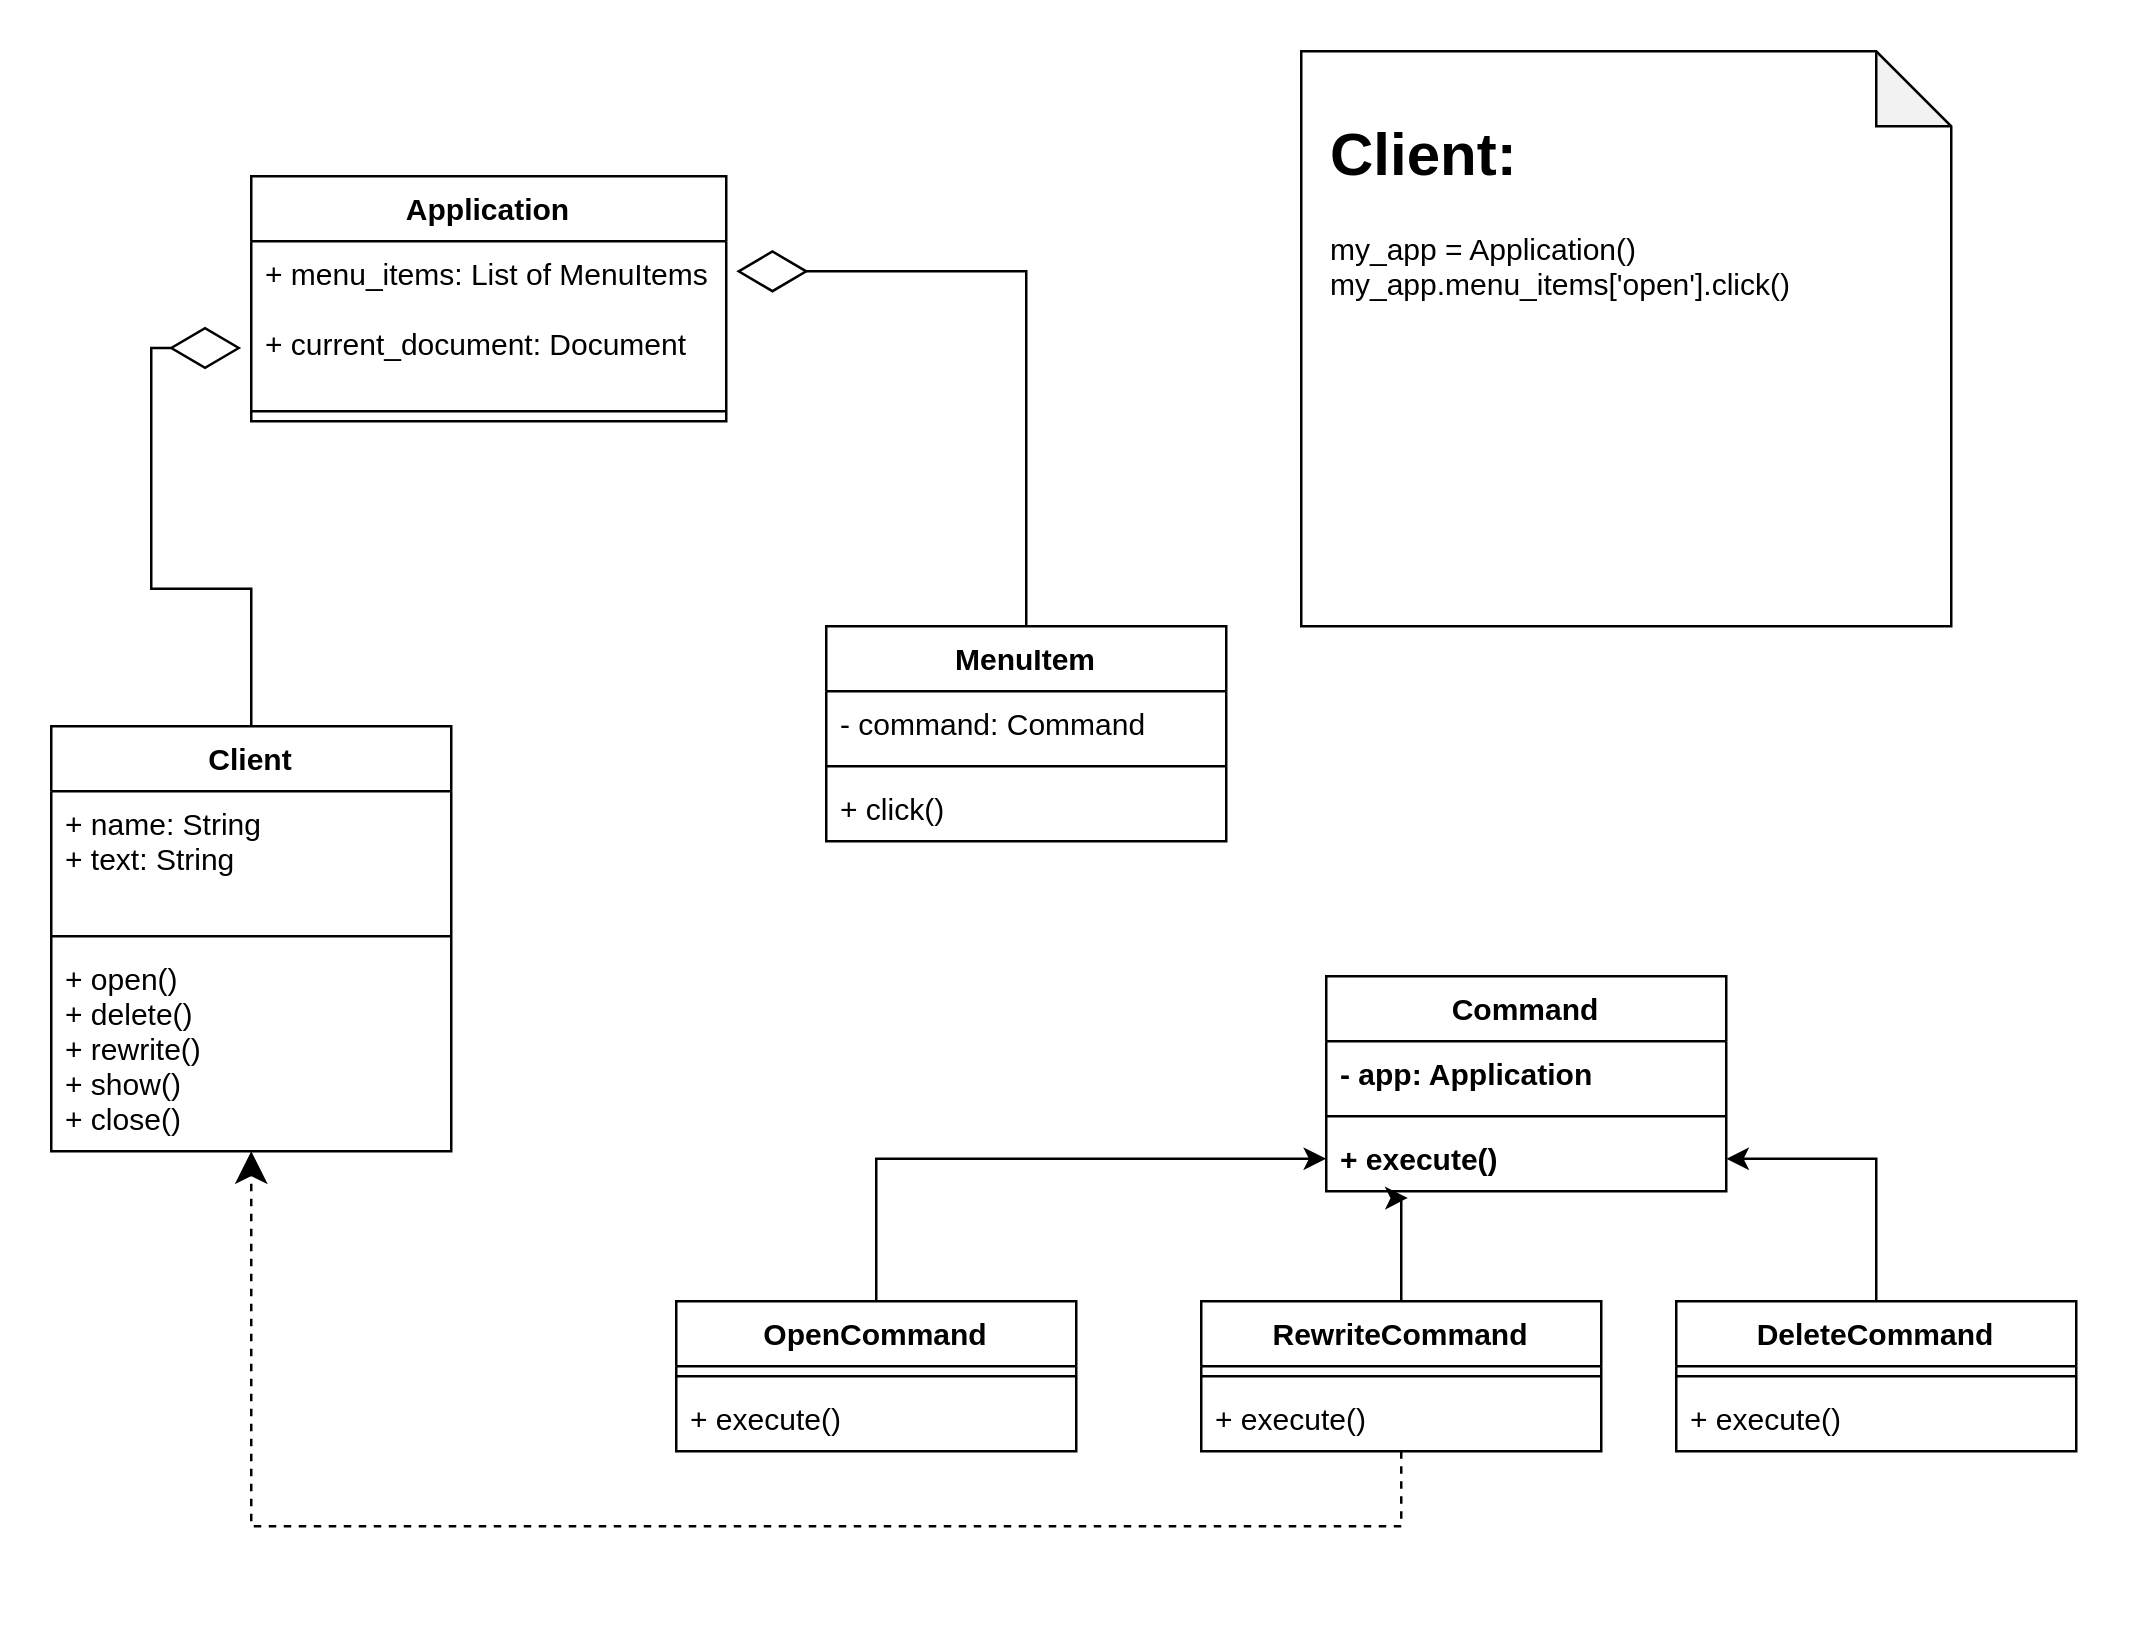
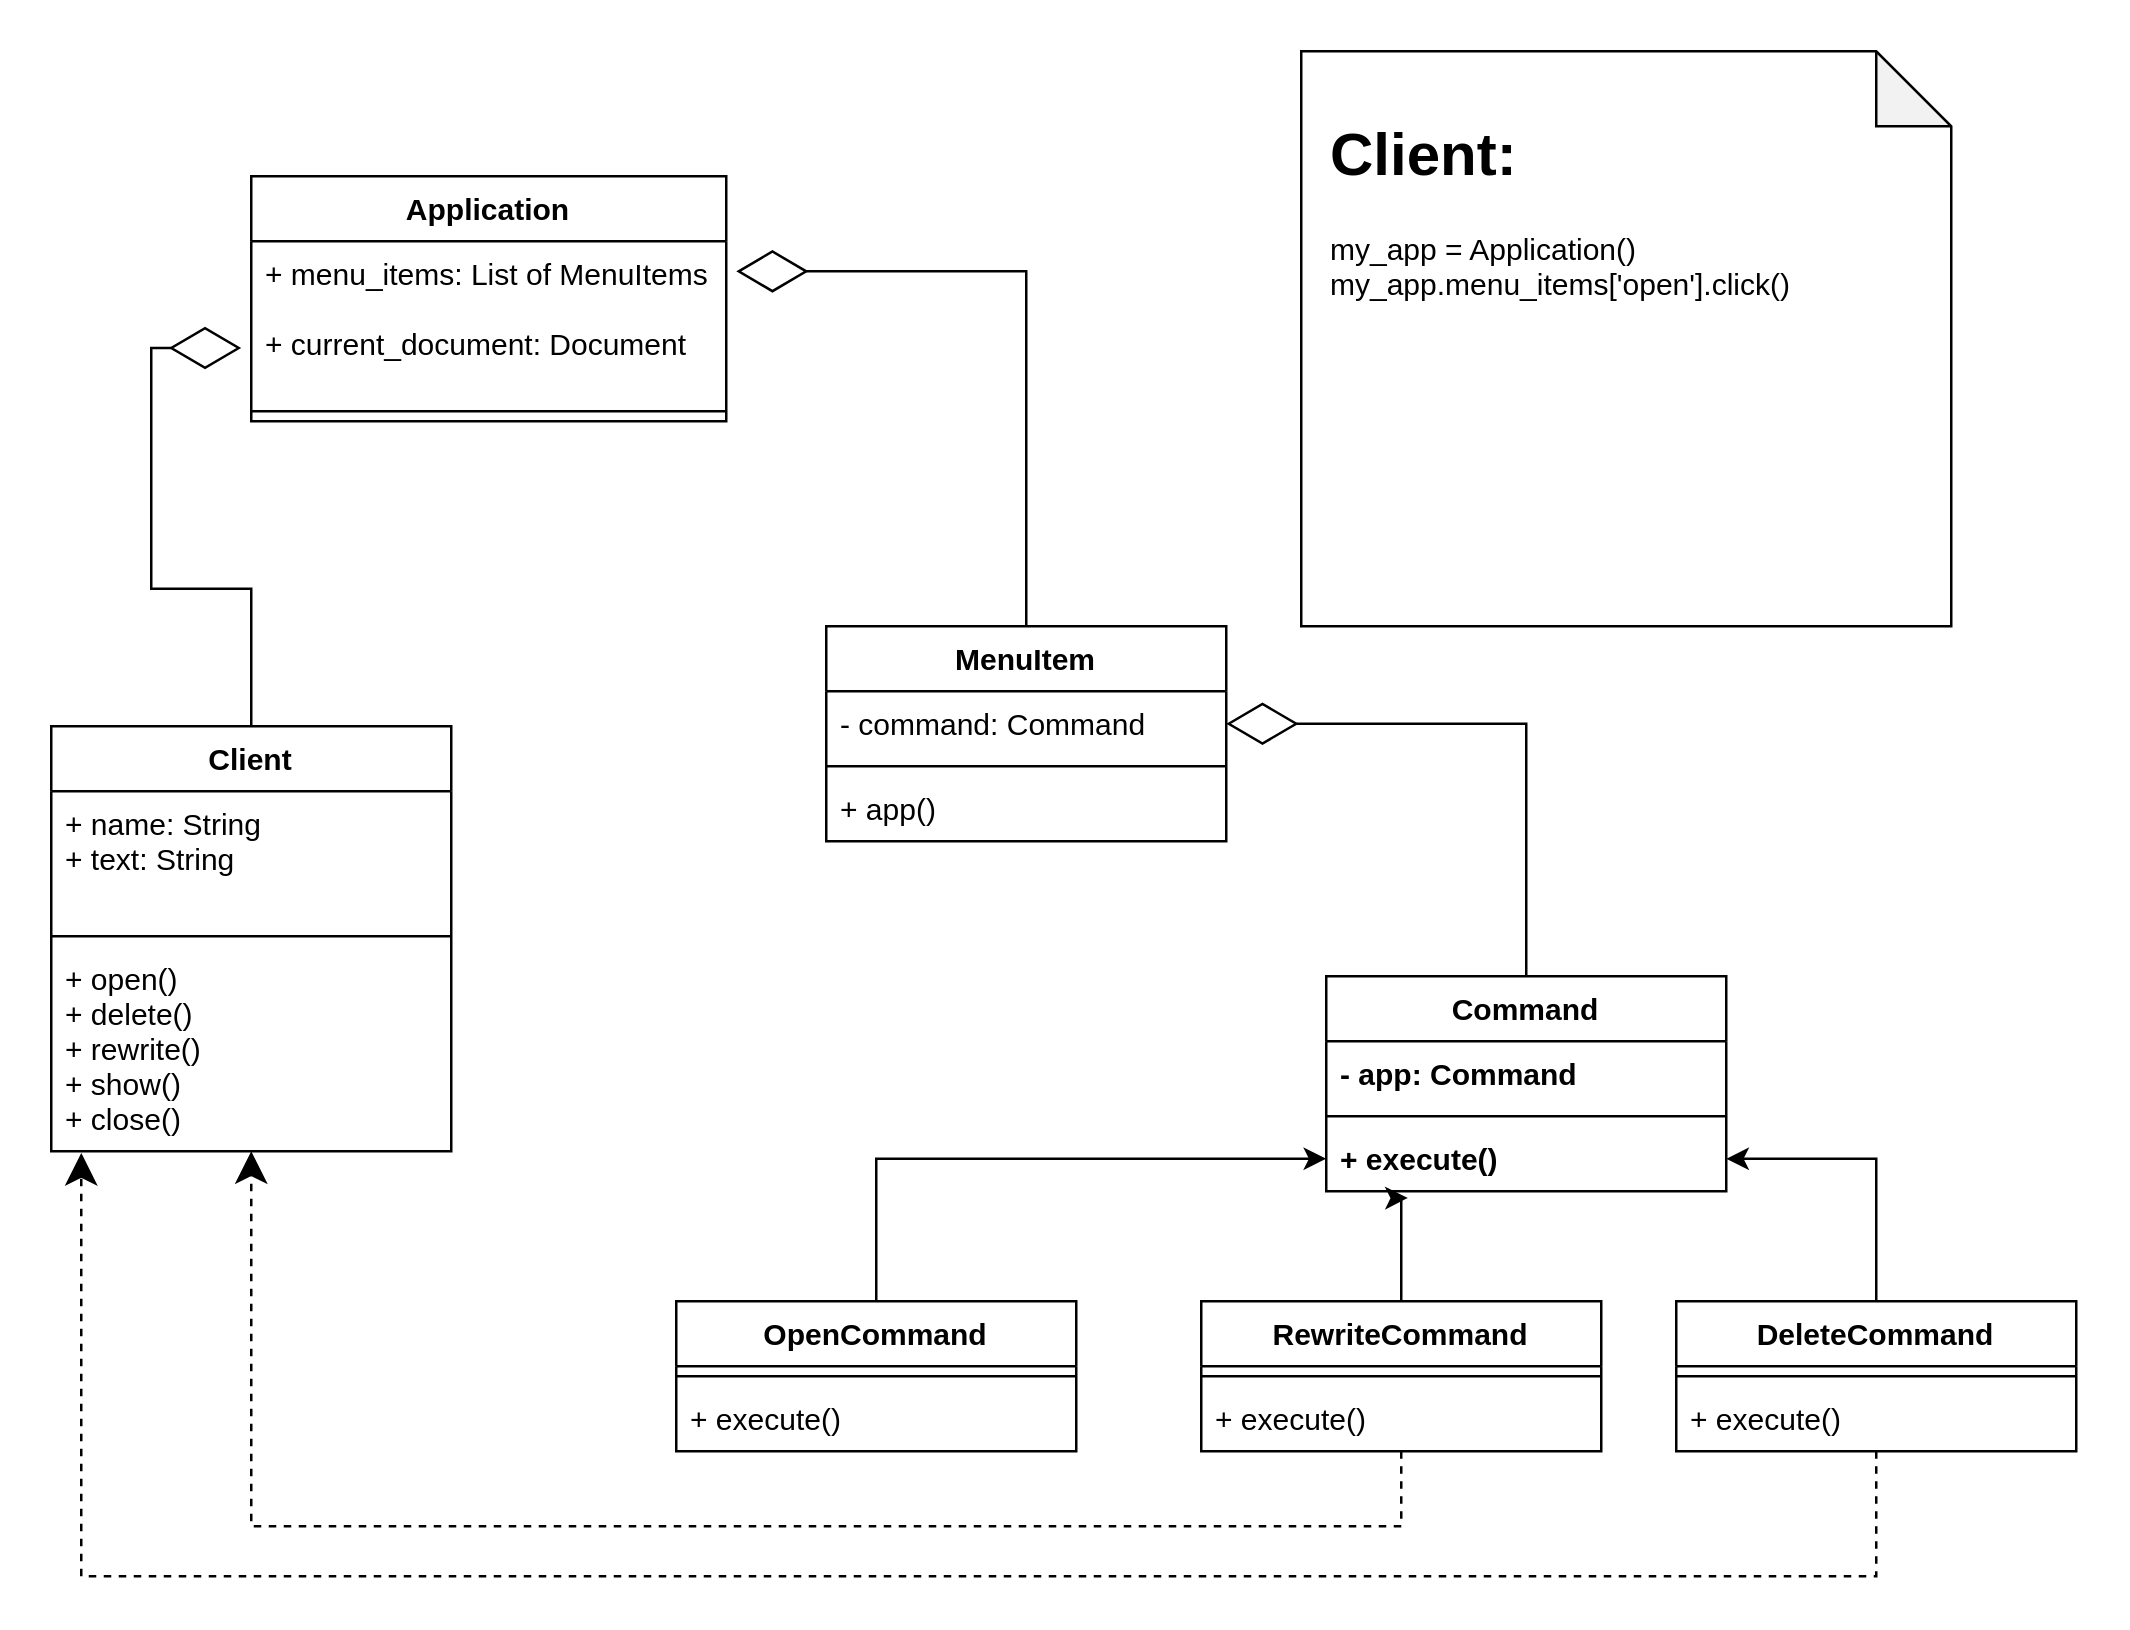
  <mxCell id="0" />
  <mxCell id="1" parent="0" />
  <mxCell id="2" value="Application" style="swimlane;fontStyle=1;align=center;verticalAlign=top;childLayout=stackLayout;horizontal=1;startSize=26;horizontalStack=0;resizeParent=1;resizeParentMax=0;resizeLast=0;collapsible=1;marginBottom=0;" vertex="1" parent="1"><mxGeometry x="100" y="70" width="190" height="98" as="geometry" /></mxCell>
  <mxCell id="3" value="+ menu_items: List of MenuItems&#10;&#10;+ current_document: Document" style="text;strokeColor=none;fillColor=none;align=left;verticalAlign=top;spacingLeft=4;spacingRight=4;overflow=hidden;rotatable=0;points=[[0,0.5],[1,0.5]];portConstraint=eastwest;" vertex="1" parent="2"><mxGeometry y="26" width="190" height="64" as="geometry" /></mxCell>
  <mxCell id="4" value="" style="line;strokeWidth=1;fillColor=none;align=left;verticalAlign=middle;spacingTop=-1;spacingLeft=3;spacingRight=3;rotatable=0;labelPosition=right;points=[];portConstraint=eastwest;strokeColor=inherit;" vertex="1" parent="2"><mxGeometry y="90" width="190" height="8" as="geometry" /></mxCell>
  <mxCell id="5" style="edgeStyle=orthogonalEdgeStyle;rounded=0;orthogonalLoop=1;jettySize=auto;html=1;entryX=1.021;entryY=0.188;entryDx=0;entryDy=0;entryPerimeter=0;strokeWidth=1;endArrow=diamondThin;endFill=0;endSize=26;" edge="1" parent="1" source="6" target="3"><mxGeometry relative="1" as="geometry" /></mxCell>
  <mxCell id="6" value="MenuItem" style="swimlane;fontStyle=1;align=center;verticalAlign=top;childLayout=stackLayout;horizontal=1;startSize=26;horizontalStack=0;resizeParent=1;resizeParentMax=0;resizeLast=0;collapsible=1;marginBottom=0;" vertex="1" parent="1"><mxGeometry x="330" y="250" width="160" height="86" as="geometry" /></mxCell>
  <mxCell id="7" value="- command: Command" style="text;strokeColor=none;fillColor=none;align=left;verticalAlign=top;spacingLeft=4;spacingRight=4;overflow=hidden;rotatable=0;points=[[0,0.5],[1,0.5]];portConstraint=eastwest;" vertex="1" parent="6"><mxGeometry y="26" width="160" height="26" as="geometry" /></mxCell>
  <mxCell id="8" value="" style="line;strokeWidth=1;fillColor=none;align=left;verticalAlign=middle;spacingTop=-1;spacingLeft=3;spacingRight=3;rotatable=0;labelPosition=right;points=[];portConstraint=eastwest;strokeColor=inherit;" vertex="1" parent="6"><mxGeometry y="52" width="160" height="8" as="geometry" /></mxCell>
- <mxCell id="9" value="+ click()" style="text;strokeColor=none;fillColor=none;align=left;verticalAlign=top;spacingLeft=4;spacingRight=4;overflow=hidden;rotatable=0;points=[[0,0.5],[1,0.5]];portConstraint=eastwest;" vertex="1" parent="6"><mxGeometry y="60" width="160" height="26" as="geometry" /></mxCell>
+ <mxCell id="9" value="+ app()" style="text;strokeColor=none;fillColor=none;align=left;verticalAlign=top;spacingLeft=4;spacingRight=4;overflow=hidden;rotatable=0;points=[[0,0.5],[1,0.5]];portConstraint=eastwest;" vertex="1" parent="6"><mxGeometry y="60" width="160" height="26" as="geometry" /></mxCell>
+ <mxCell id="10" style="edgeStyle=orthogonalEdgeStyle;rounded=0;orthogonalLoop=1;jettySize=auto;html=1;entryX=1;entryY=0.5;entryDx=0;entryDy=0;endArrow=diamondThin;endFill=0;strokeWidth=1;endSize=26;" edge="1" parent="1" source="11" target="7"><mxGeometry relative="1" as="geometry" /></mxCell>
  <mxCell id="11" value="Command" style="swimlane;fontStyle=1;align=center;verticalAlign=top;childLayout=stackLayout;horizontal=1;startSize=26;horizontalStack=0;resizeParent=1;resizeParentMax=0;resizeLast=0;collapsible=1;marginBottom=0;" vertex="1" parent="1"><mxGeometry x="530" y="390" width="160" height="86" as="geometry" /></mxCell>
- <mxCell id="12" value="- app: Application" style="text;strokeColor=none;fillColor=none;align=left;verticalAlign=top;spacingLeft=4;spacingRight=4;overflow=hidden;rotatable=0;points=[[0,0.5],[1,0.5]];portConstraint=eastwest;fontStyle=1" vertex="1" parent="11"><mxGeometry y="26" width="160" height="26" as="geometry" /></mxCell>
+ <mxCell id="12" value="- app: Command" style="text;strokeColor=none;fillColor=none;align=left;verticalAlign=top;spacingLeft=4;spacingRight=4;overflow=hidden;rotatable=0;points=[[0,0.5],[1,0.5]];portConstraint=eastwest;fontStyle=1" vertex="1" parent="11"><mxGeometry y="26" width="160" height="26" as="geometry" /></mxCell>
  <mxCell id="13" value="" style="line;strokeWidth=1;fillColor=none;align=left;verticalAlign=middle;spacingTop=-1;spacingLeft=3;spacingRight=3;rotatable=0;labelPosition=right;points=[];portConstraint=eastwest;strokeColor=inherit;" vertex="1" parent="11"><mxGeometry y="52" width="160" height="8" as="geometry" /></mxCell>
  <mxCell id="14" value="+ execute()" style="text;strokeColor=none;fillColor=none;align=left;verticalAlign=top;spacingLeft=4;spacingRight=4;overflow=hidden;rotatable=0;points=[[0,0.5],[1,0.5]];portConstraint=eastwest;fontStyle=1" vertex="1" parent="11"><mxGeometry y="60" width="160" height="26" as="geometry" /></mxCell>
  <mxCell id="15" style="edgeStyle=orthogonalEdgeStyle;rounded=0;orthogonalLoop=1;jettySize=auto;html=1;" edge="1" parent="1" source="16" target="14"><mxGeometry relative="1" as="geometry" /></mxCell>
  <mxCell id="16" value="OpenCommand" style="swimlane;fontStyle=1;align=center;verticalAlign=top;childLayout=stackLayout;horizontal=1;startSize=26;horizontalStack=0;resizeParent=1;resizeParentMax=0;resizeLast=0;collapsible=1;marginBottom=0;" vertex="1" parent="1"><mxGeometry x="270" y="520" width="160" height="60" as="geometry" /></mxCell>
  <mxCell id="17" value="" style="line;strokeWidth=1;fillColor=none;align=left;verticalAlign=middle;spacingTop=-1;spacingLeft=3;spacingRight=3;rotatable=0;labelPosition=right;points=[];portConstraint=eastwest;strokeColor=inherit;" vertex="1" parent="16"><mxGeometry y="26" width="160" height="8" as="geometry" /></mxCell>
  <mxCell id="18" value="+ execute()" style="text;strokeColor=none;fillColor=none;align=left;verticalAlign=top;spacingLeft=4;spacingRight=4;overflow=hidden;rotatable=0;points=[[0,0.5],[1,0.5]];portConstraint=eastwest;" vertex="1" parent="16"><mxGeometry y="34" width="160" height="26" as="geometry" /></mxCell>
  <mxCell id="19" style="edgeStyle=orthogonalEdgeStyle;rounded=0;orthogonalLoop=1;jettySize=auto;html=1;entryX=0.204;entryY=1.103;entryDx=0;entryDy=0;entryPerimeter=0;" edge="1" parent="1" source="20" target="14"><mxGeometry relative="1" as="geometry"><Array as="points"><mxPoint x="560" y="479" /></Array></mxGeometry></mxCell>
  <mxCell id="20" value="RewriteCommand" style="swimlane;fontStyle=1;align=center;verticalAlign=top;childLayout=stackLayout;horizontal=1;startSize=26;horizontalStack=0;resizeParent=1;resizeParentMax=0;resizeLast=0;collapsible=1;marginBottom=0;" vertex="1" parent="1"><mxGeometry x="480" y="520" width="160" height="60" as="geometry" /></mxCell>
  <mxCell id="21" value="" style="line;strokeWidth=1;fillColor=none;align=left;verticalAlign=middle;spacingTop=-1;spacingLeft=3;spacingRight=3;rotatable=0;labelPosition=right;points=[];portConstraint=eastwest;strokeColor=inherit;" vertex="1" parent="20"><mxGeometry y="26" width="160" height="8" as="geometry" /></mxCell>
  <mxCell id="22" value="+ execute()" style="text;strokeColor=none;fillColor=none;align=left;verticalAlign=top;spacingLeft=4;spacingRight=4;overflow=hidden;rotatable=0;points=[[0,0.5],[1,0.5]];portConstraint=eastwest;" vertex="1" parent="20"><mxGeometry y="34" width="160" height="26" as="geometry" /></mxCell>
  <mxCell id="23" style="edgeStyle=orthogonalEdgeStyle;rounded=0;orthogonalLoop=1;jettySize=auto;html=1;entryX=1;entryY=0.5;entryDx=0;entryDy=0;" edge="1" parent="1" source="25" target="14"><mxGeometry relative="1" as="geometry" /></mxCell>
+ <mxCell id="24" style="edgeStyle=orthogonalEdgeStyle;rounded=0;orthogonalLoop=1;jettySize=auto;html=1;entryX=0.075;entryY=1.008;entryDx=0;entryDy=0;entryPerimeter=0;dashed=1;strokeWidth=1;endArrow=classic;endFill=1;endSize=10;" edge="1" parent="1" source="25" target="32"><mxGeometry relative="1" as="geometry"><Array as="points"><mxPoint x="750" y="630" /><mxPoint x="32" y="630" /></Array></mxGeometry></mxCell>
  <mxCell id="25" value="DeleteCommand" style="swimlane;fontStyle=1;align=center;verticalAlign=top;childLayout=stackLayout;horizontal=1;startSize=26;horizontalStack=0;resizeParent=1;resizeParentMax=0;resizeLast=0;collapsible=1;marginBottom=0;" vertex="1" parent="1"><mxGeometry x="670" y="520" width="160" height="60" as="geometry" /></mxCell>
  <mxCell id="26" value="" style="line;strokeWidth=1;fillColor=none;align=left;verticalAlign=middle;spacingTop=-1;spacingLeft=3;spacingRight=3;rotatable=0;labelPosition=right;points=[];portConstraint=eastwest;strokeColor=inherit;" vertex="1" parent="25"><mxGeometry y="26" width="160" height="8" as="geometry" /></mxCell>
  <mxCell id="27" value="+ execute()" style="text;strokeColor=none;fillColor=none;align=left;verticalAlign=top;spacingLeft=4;spacingRight=4;overflow=hidden;rotatable=0;points=[[0,0.5],[1,0.5]];portConstraint=eastwest;" vertex="1" parent="25"><mxGeometry y="34" width="160" height="26" as="geometry" /></mxCell>
  <mxCell id="28" style="edgeStyle=orthogonalEdgeStyle;rounded=0;orthogonalLoop=1;jettySize=auto;html=1;entryX=-0.021;entryY=0.667;entryDx=0;entryDy=0;strokeWidth=1;endArrow=diamondThin;endFill=0;endSize=26;entryPerimeter=0;" edge="1" parent="1" source="29" target="3"><mxGeometry relative="1" as="geometry" /></mxCell>
  <mxCell id="29" value="Client" style="swimlane;fontStyle=1;align=center;verticalAlign=top;childLayout=stackLayout;horizontal=1;startSize=26;horizontalStack=0;resizeParent=1;resizeParentMax=0;resizeLast=0;collapsible=1;marginBottom=0;" vertex="1" parent="1"><mxGeometry x="20" y="290" width="160" height="170" as="geometry" /></mxCell>
  <mxCell id="30" value="+ name: String&#10;+ text: String" style="text;strokeColor=none;fillColor=none;align=left;verticalAlign=top;spacingLeft=4;spacingRight=4;overflow=hidden;rotatable=0;points=[[0,0.5],[1,0.5]];portConstraint=eastwest;" vertex="1" parent="29"><mxGeometry y="26" width="160" height="54" as="geometry" /></mxCell>
  <mxCell id="31" value="" style="line;strokeWidth=1;fillColor=none;align=left;verticalAlign=middle;spacingTop=-1;spacingLeft=3;spacingRight=3;rotatable=0;labelPosition=right;points=[];portConstraint=eastwest;strokeColor=inherit;" vertex="1" parent="29"><mxGeometry y="80" width="160" height="8" as="geometry" /></mxCell>
  <mxCell id="32" value="+ open()&#10;+ delete()&#10;+ rewrite()&#10;+ show()&#10;+ close() &#10;" style="text;strokeColor=none;fillColor=none;align=left;verticalAlign=top;spacingLeft=4;spacingRight=4;overflow=hidden;rotatable=0;points=[[0,0.5],[1,0.5]];portConstraint=eastwest;" vertex="1" parent="29"><mxGeometry y="88" width="160" height="82" as="geometry" /></mxCell>
  <mxCell id="33" style="edgeStyle=orthogonalEdgeStyle;rounded=0;orthogonalLoop=1;jettySize=auto;html=1;entryX=0.5;entryY=1;entryDx=0;entryDy=0;entryPerimeter=0;dashed=1;strokeWidth=1;endArrow=classic;endFill=1;endSize=10;" edge="1" parent="1" source="22" target="32"><mxGeometry relative="1" as="geometry"><Array as="points"><mxPoint x="560" y="610" /><mxPoint x="100" y="610" /></Array></mxGeometry></mxCell>
  <mxCell id="34" value="" style="group" vertex="1" connectable="0" parent="1"><mxGeometry x="520" y="20" width="260" height="230" as="geometry" /></mxCell>
  <mxCell id="35" value="" style="shape=note;whiteSpace=wrap;html=1;backgroundOutline=1;darkOpacity=0.05;" vertex="1" parent="34"><mxGeometry width="260" height="230" as="geometry" /></mxCell>
  <mxCell id="36" value="&lt;h1&gt;Client:&lt;/h1&gt;&lt;div&gt;my_app = Application()&lt;/div&gt;&lt;div&gt;my_app.menu_items['open'].click()&lt;/div&gt;" style="text;html=1;strokeColor=none;fillColor=none;spacing=5;spacingTop=-20;whiteSpace=wrap;overflow=hidden;rounded=0;" vertex="1" parent="34"><mxGeometry x="7" y="22" width="230" height="200" as="geometry" /></mxCell>
